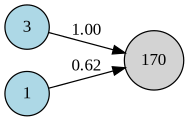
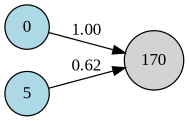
  digraph {
    fontname="Liberation Serif"
    rankdir=LR
    node [fillcolor=lightblue fontname="Liberation Serif" shape=circle style=filled]
    edge [fontname="Liberation Serif"]
-   n1 [label=3]
+   n1 [label=0]
    n2 [fillcolor=lightgray label=170]
-   n3 [label=1]
+   n3 [label=5]
    n1 -> n2 [label=1.00]
    n3 -> n2 [label=0.62]
  }
